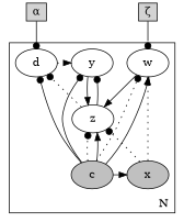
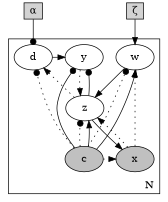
  digraph {
    node [shape=ellipse style=filled]
    n1 [height=0.2 label="α" shape=box width=0.25]
    n2 [height=0.2 label="ζ" shape=box width=0.25]
    n3 [label=d style=""]
    n4 [label=y style=""]
    n5 [label=w style=""]
    n6 [fillcolor=grey label=x]
    n7 [fillcolor=grey label=c]
    n8 [fillcolor=white label=z]
    subgraph sub_1 {
      rank=same
      n1
      n2
    }
    subgraph cluster_2 {
      label=N
      labeljust=r
      labelloc=b
      rankdir=TB
      n8
      subgraph sub_3 {
        label=N
        labeljust=r
        labelloc=b
        rank=same
        rankdir=TB
        n3
        n4
        n5
      }
      subgraph sub_4 {
        label=N
        labeljust=r
        labelloc=b
        rank=same
        rankdir=TB
        n6
        n7
      }
    }
    n1 -> n3 [arrowhead=dot]
-   n2 -> n5 [arrowhead=dot]
-   n3 -> n4 [style=dotted]
-   n4 -> n8
+   n2 -> n5
+   n3 -> n4
+   n4 -> n8 [style=dotted]
    n5 -> n8
    n6 -> n5 [arrowhead=normal style=dotted]
-   n6 -> n8 [arrowhead=dot style=dotted]
-   n7 -> n3 [arrowhead=dot style=solid]
+   n6 -> n8 [arrowhead=normal style=dotted]
+   n7 -> n3 [arrowhead=dot style=dotted]
    n7 -> n4 [arrowhead=dot style=solid]
    n7 -> n5 [arrowhead=dot style=dotted]
    n7 -> n5
-   n7 -> n6
+   n7 -> n6 [style=dotted]
    n7 -> n8 [arrowhead=dot style=dotted]
    n7 -> n8
-   n8 -> n3 [arrowhead=dot style=dotted]
+   n8 -> n3 [arrowhead=normal style=dotted]
    n8 -> n4 [arrowhead=dot style=solid]
+   n8 -> n6
  }
